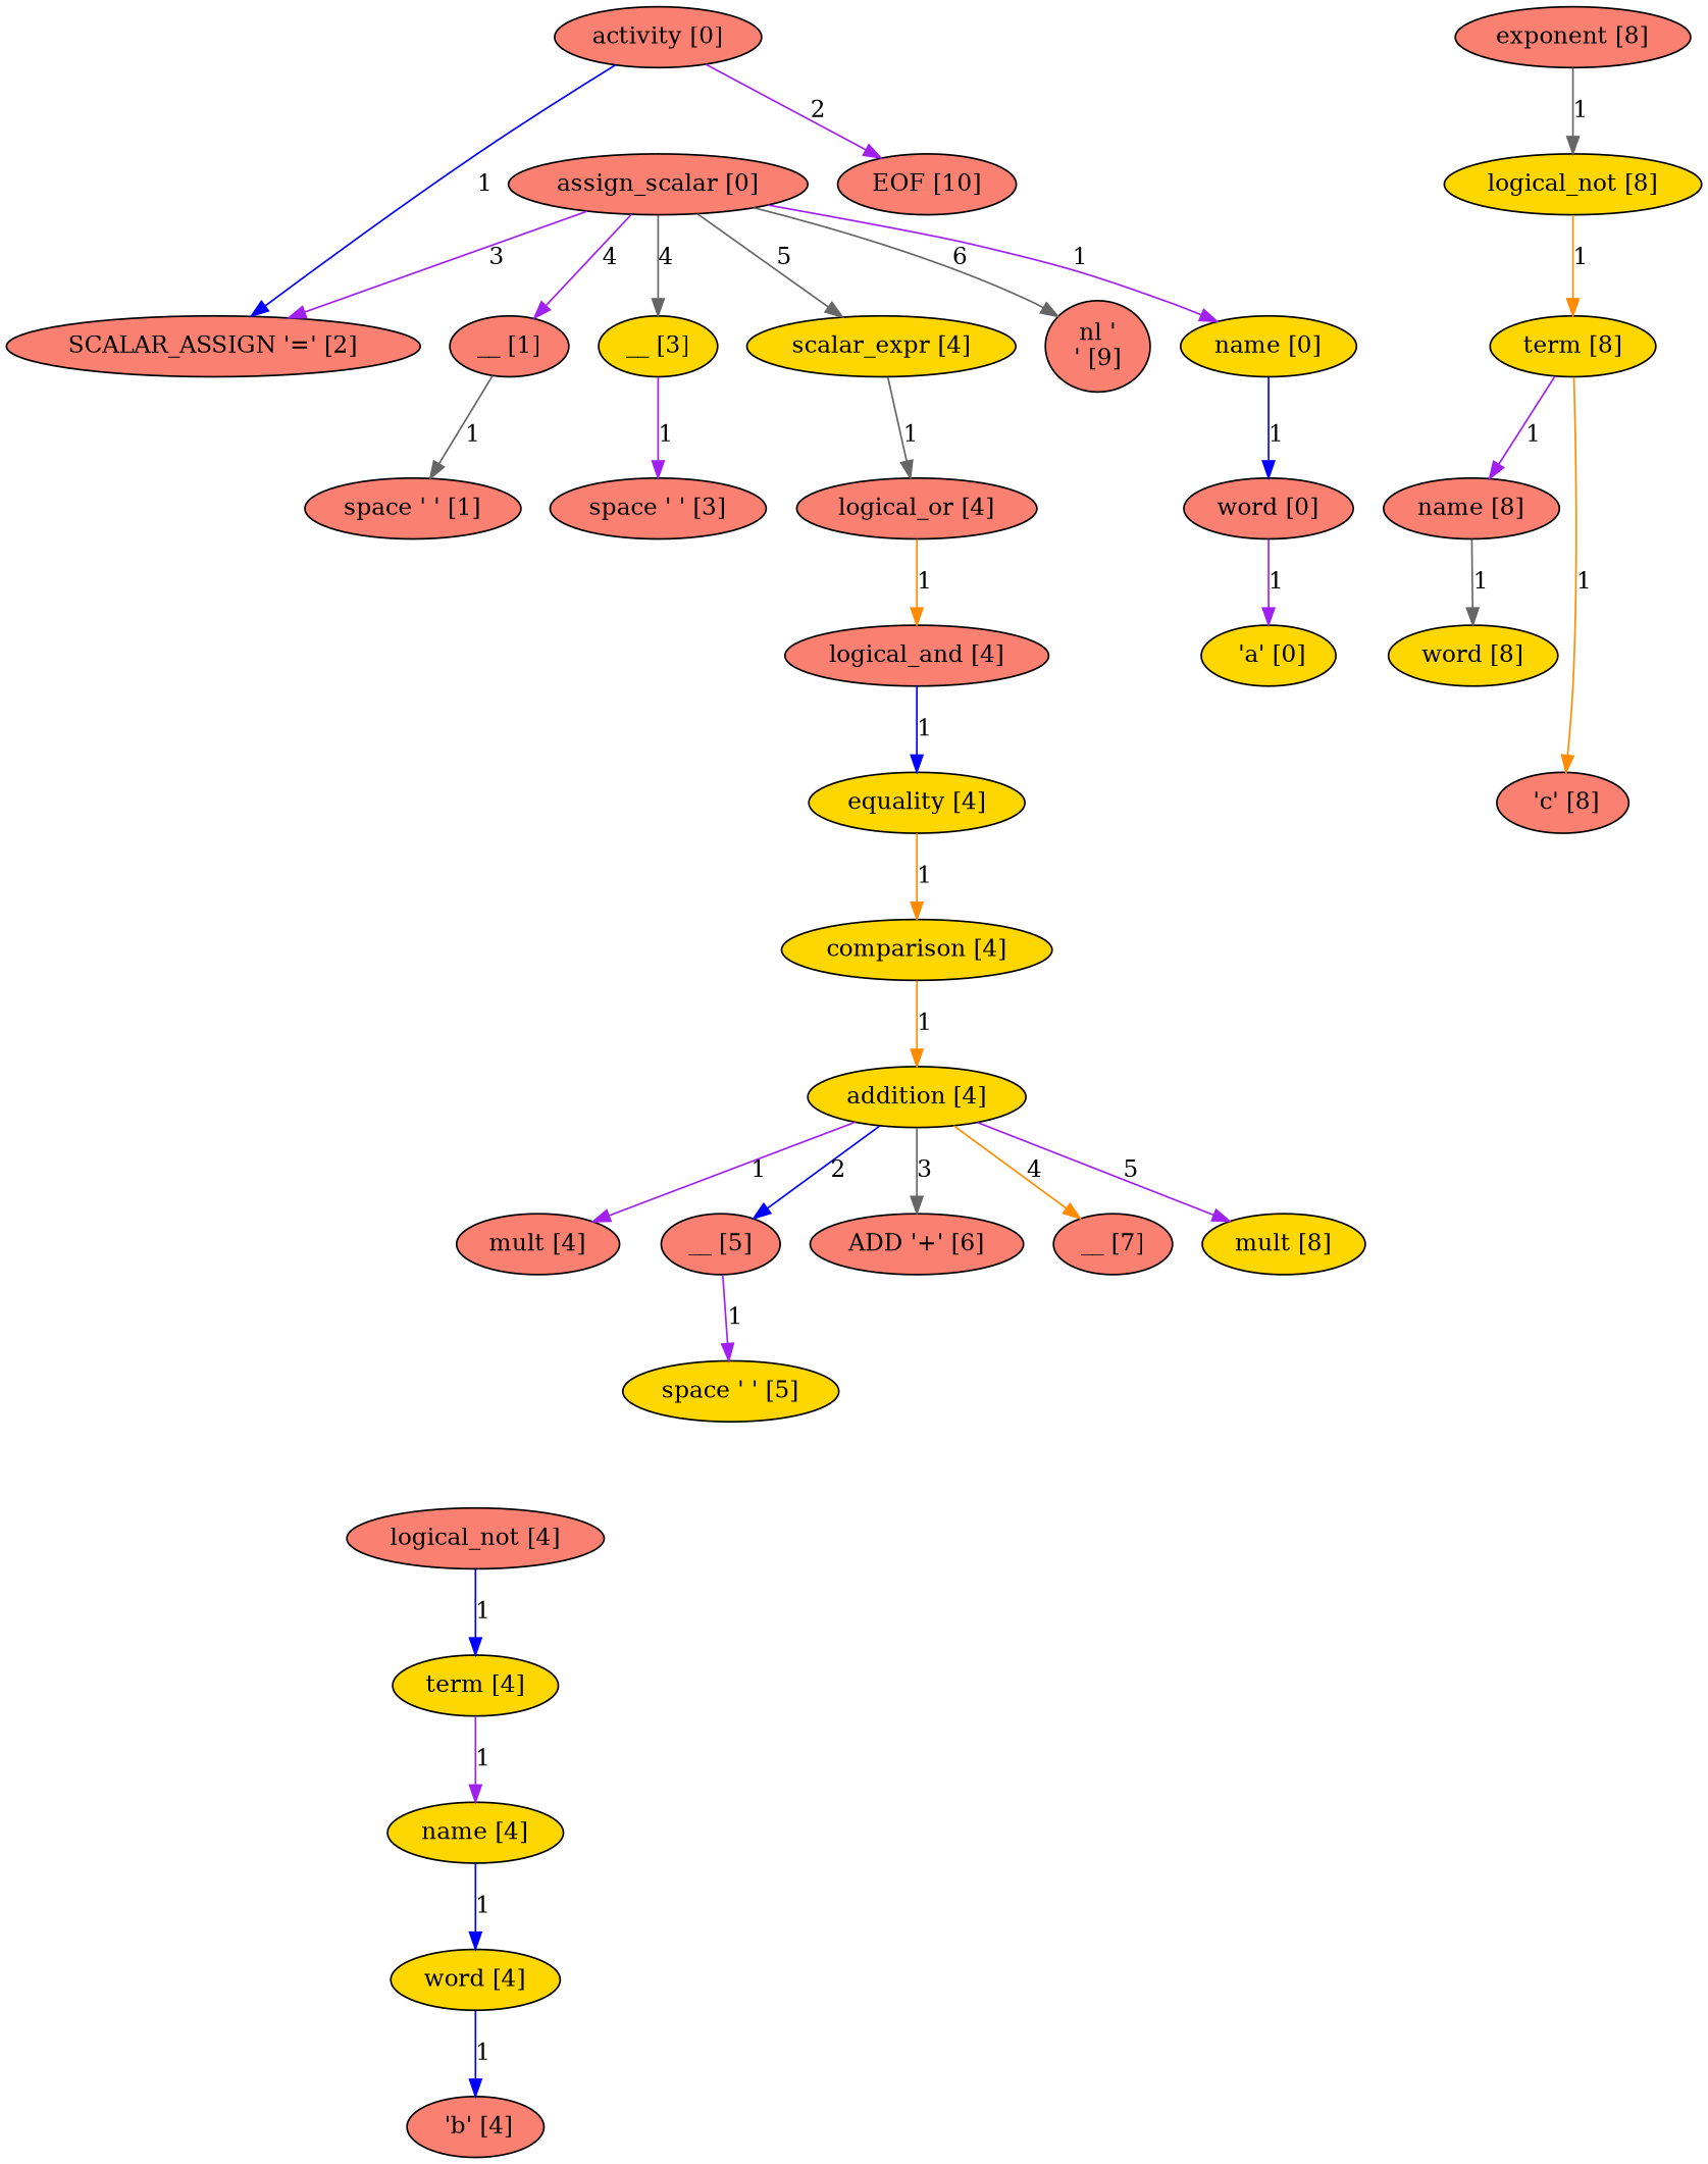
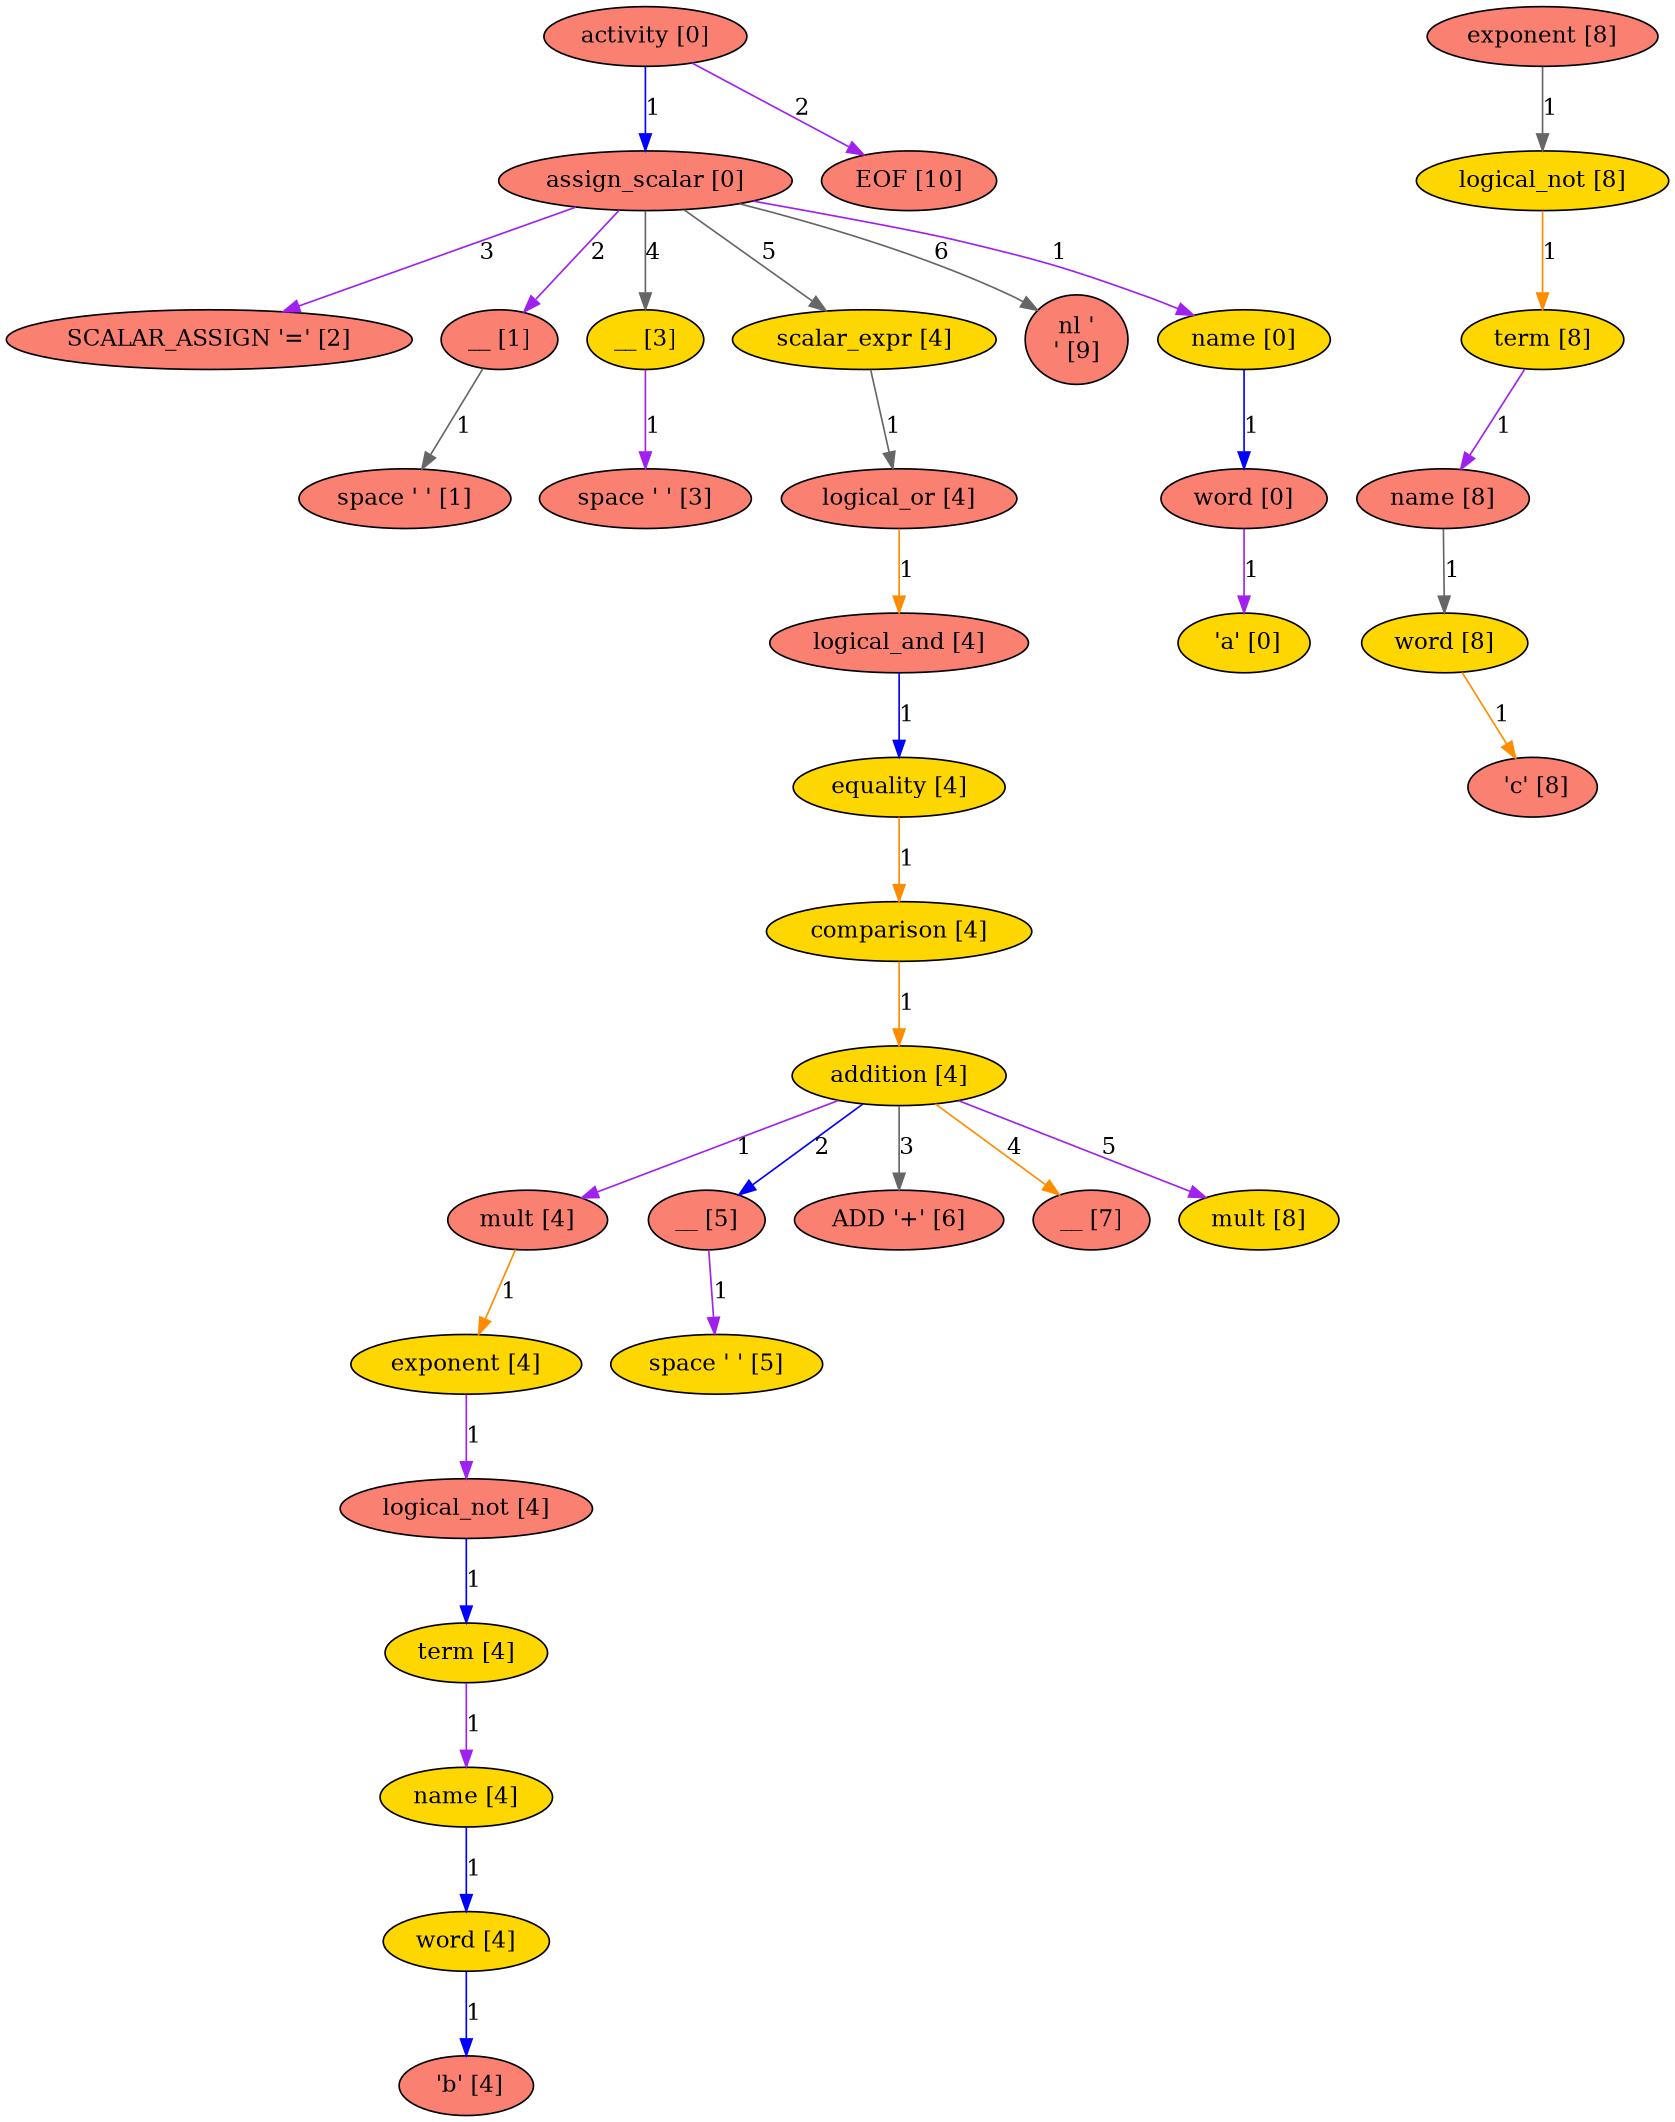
  digraph {
    node [fillcolor=salmon style=filled]
    edge [color=purple]
    n1 [label="activity [0]"]
    n2 [label="assign_scalar [0]"]
    n3 [label="EOF [10]"]
    n4 [fillcolor=gold label="name [0]"]
    n5 [label="__ [1]"]
    n6 [label="SCALAR_ASSIGN '=' [2]"]
    n7 [fillcolor=gold label="__ [3]"]
    n8 [fillcolor=gold label="scalar_expr [4]"]
    n9 [label="nl '\n' [9]"]
    n10 [label="word [0]"]
    n11 [label="space ' ' [1]"]
    n12 [label="space ' ' [3]"]
    n13 [label="logical_or [4]"]
    n14 [fillcolor=gold label=" 'a' [0]"]
    n15 [label="logical_and [4]"]
    n16 [fillcolor=gold label="equality [4]"]
    n17 [fillcolor=gold label="comparison [4]"]
    n18 [fillcolor=gold label="addition [4]"]
    n19 [label="mult [4]"]
    n20 [label="__ [5]"]
    n21 [label="ADD '+' [6]"]
    n22 [label="__ [7]"]
    n23 [fillcolor=gold label="mult [8]"]
+   n24 [fillcolor=gold label="exponent [4]"]
    n25 [fillcolor=gold label="space ' ' [5]"]
    n26 [label="logical_not [4]"]
    n27 [fillcolor=gold label="term [4]"]
    n28 [fillcolor=gold label="name [4]"]
    n29 [fillcolor=gold label="word [4]"]
    n30 [label=" 'b' [4]"]
    n31 [label="exponent [8]"]
    n32 [fillcolor=gold label="logical_not [8]"]
    n33 [fillcolor=gold label="term [8]"]
    n34 [label="name [8]"]
    n35 [fillcolor=gold label="word [8]"]
    n36 [label=" 'c' [8]"]
-   n1 -> n6 [color=blue label=1]
+   n1 -> n2 [color=blue label=1]
    n1 -> n3 [label=2]
    n2 -> n4 [label=1]
-   n2 -> n5 [label=4]
+   n2 -> n5 [label=2]
    n2 -> n6 [label=3]
    n2 -> n7 [color=gray40 label=4]
    n2 -> n8 [color=gray40 label=5]
    n2 -> n9 [color=gray40 label=6]
    n4 -> n10 [color=blue label=1]
    n5 -> n11 [color=gray40 label=1]
    n7 -> n12 [label=1]
    n8 -> n13 [color=gray40 label=1]
    n10 -> n14 [label=1]
    n13 -> n15 [color=darkorange label=1]
    n15 -> n16 [color=blue label=1]
    n16 -> n17 [color=darkorange label=1]
    n17 -> n18 [color=darkorange label=1]
    n18 -> n19 [label=1]
    n18 -> n20 [color=blue label=2]
    n18 -> n21 [color=gray40 label=3]
    n18 -> n22 [color=darkorange label=4]
    n18 -> n23 [label=5]
+   n19 -> n24 [color=darkorange label=1]
    n20 -> n25 [label=1]
+   n24 -> n26 [label=1]
    n26 -> n27 [color=blue label=1]
    n27 -> n28 [label=1]
    n28 -> n29 [color=blue label=1]
    n29 -> n30 [color=blue label=1]
    n31 -> n32 [color=gray40 label=1]
    n32 -> n33 [color=darkorange label=1]
    n33 -> n34 [label=1]
    n34 -> n35 [color=gray40 label=1]
-   n33 -> n36 [color=darkorange label=1]
+   n35 -> n36 [color=darkorange label=1]
  }
